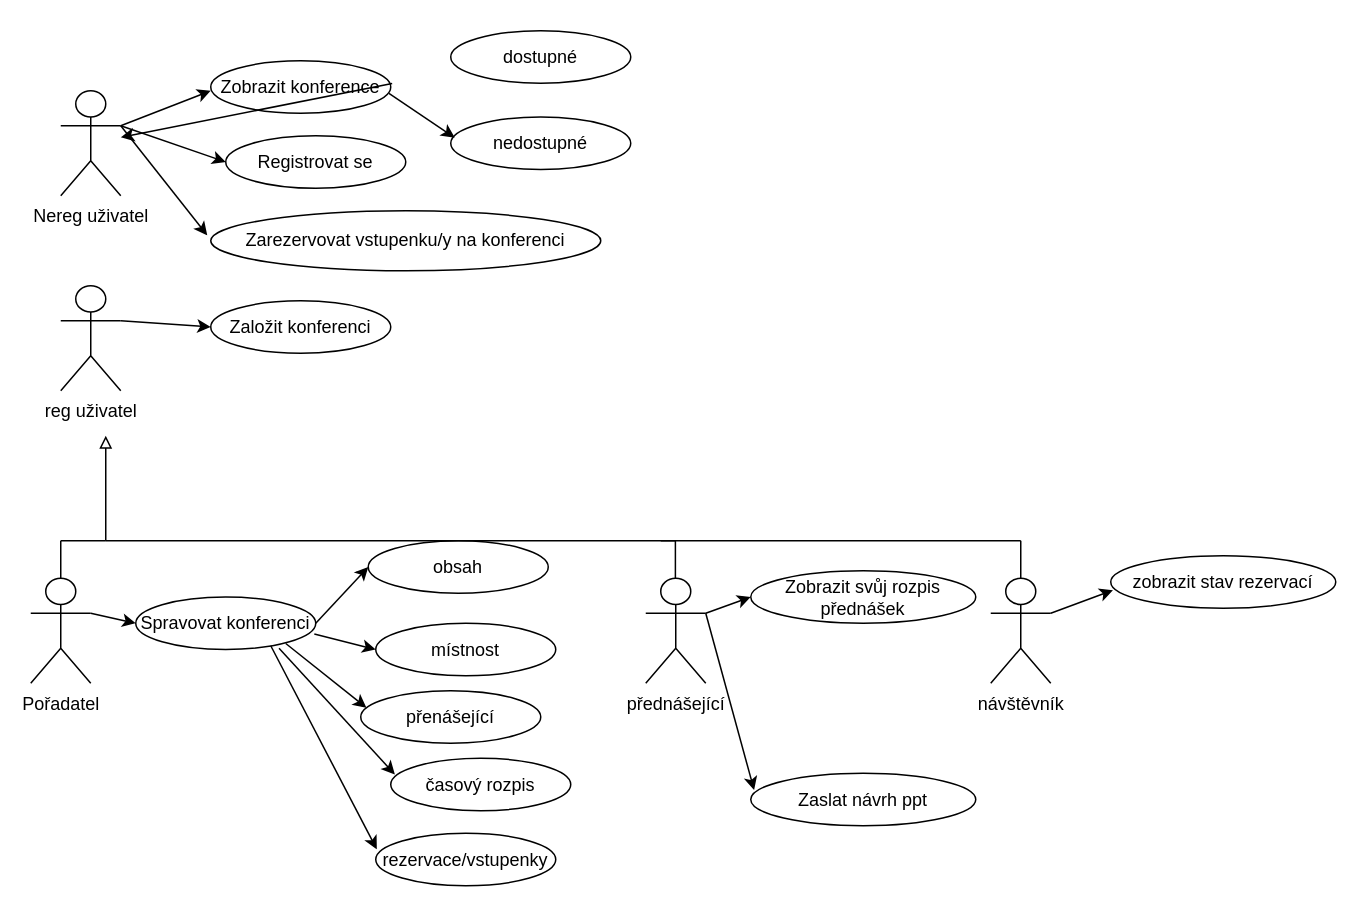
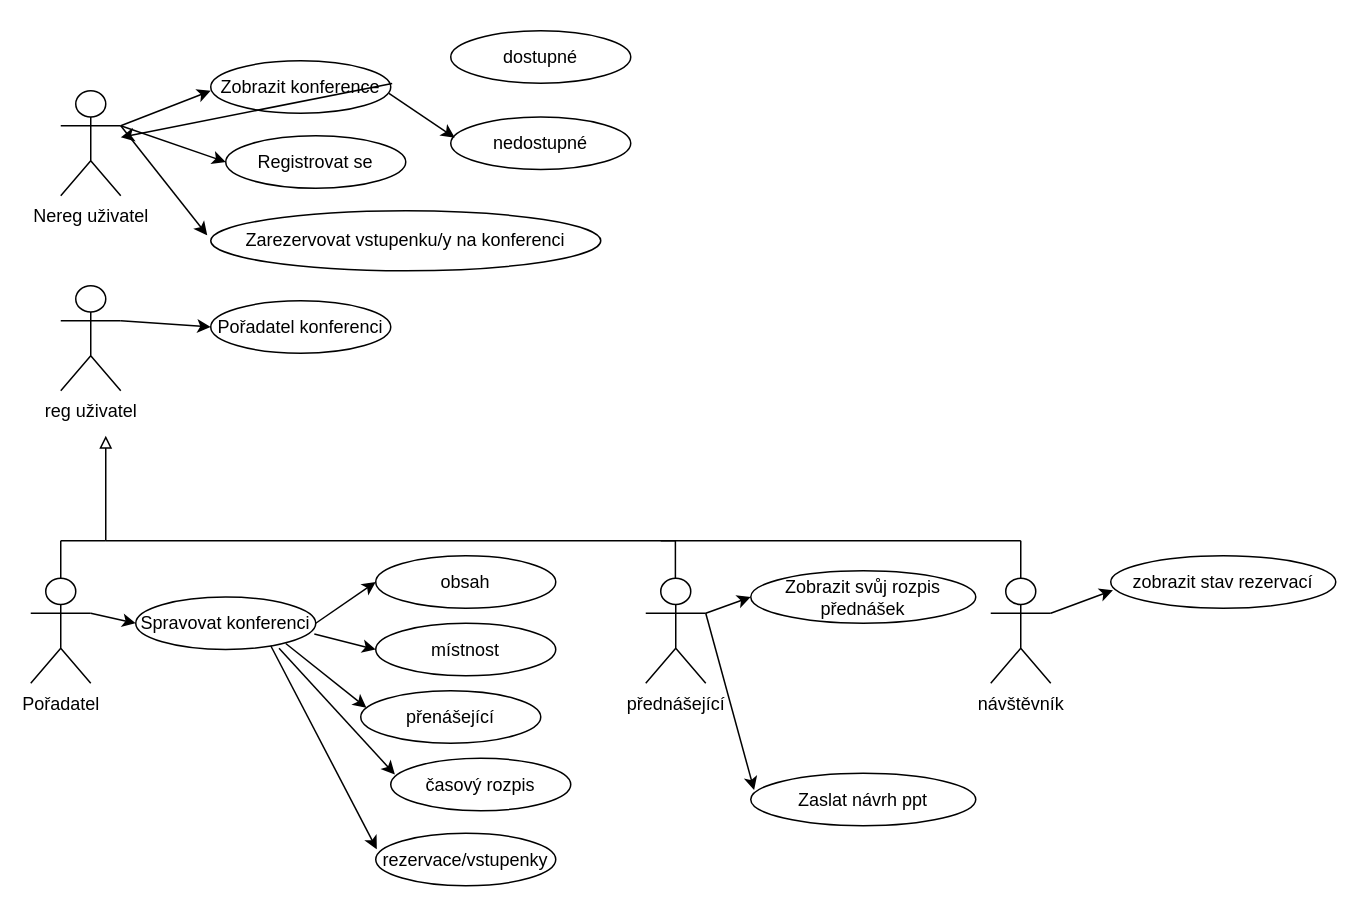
  <mxCell id="0" />
  <mxCell id="1" parent="0" />
  <mxCell id="2" value="Pořadatel" style="shape=umlActor;verticalLabelPosition=bottom;verticalAlign=top;html=1;outlineConnect=0;" vertex="1" parent="1"><mxGeometry x="20" y="385" width="40" height="70" as="geometry" /></mxCell>
  <mxCell id="3" value="Nereg uživatel" style="shape=umlActor;verticalLabelPosition=bottom;verticalAlign=top;html=1;outlineConnect=0;" vertex="1" parent="1"><mxGeometry x="40" y="60" width="40" height="70" as="geometry" /></mxCell>
  <mxCell id="4" value="Zobrazit konference" style="ellipse;whiteSpace=wrap;html=1;" vertex="1" parent="1"><mxGeometry x="140" y="40" width="120" height="35" as="geometry" /></mxCell>
  <mxCell id="5" value="nedostupné" style="ellipse;whiteSpace=wrap;html=1;" vertex="1" parent="1"><mxGeometry x="300" y="77.5" width="120" height="35" as="geometry" /></mxCell>
  <mxCell id="6" value="" style="endArrow=classic;html=1;rounded=0;exitX=1;exitY=0.333;exitDx=0;exitDy=0;exitPerimeter=0;" edge="1" parent="1" source="3"><mxGeometry width="50" height="50" relative="1" as="geometry"><mxPoint x="90" y="110" as="sourcePoint" /><mxPoint x="140" y="60" as="targetPoint" /></mxGeometry></mxCell>
  <mxCell id="7" value="dostupné" style="ellipse;whiteSpace=wrap;html=1;" vertex="1" parent="1"><mxGeometry x="300" width="120" height="35" as="geometry" y="20" /></mxCell>
  <mxCell id="8" value="" style="endArrow=classic;html=1;rounded=0;exitX=1.008;exitY=0.433;exitDx=0;exitDy=0;exitPerimeter=0;" edge="1" parent="1" source="4" target="3"><mxGeometry width="50" height="50" relative="1" as="geometry"><mxPoint x="234" y="100" as="sourcePoint" /><mxPoint x="284" y="50" as="targetPoint" /></mxGeometry></mxCell>
  <mxCell id="9" value="" style="endArrow=classic;html=1;rounded=0;entryX=0.022;entryY=0.392;entryDx=0;entryDy=0;entryPerimeter=0;exitX=0.99;exitY=0.622;exitDx=0;exitDy=0;exitPerimeter=0;" edge="1" parent="1" source="4" target="5"><mxGeometry width="50" height="50" relative="1" as="geometry"><mxPoint x="271" y="65" as="sourcePoint" /><mxPoint x="294" y="55" as="targetPoint" /></mxGeometry></mxCell>
  <mxCell id="10" value="Registrovat se" style="ellipse;whiteSpace=wrap;html=1;" vertex="1" parent="1"><mxGeometry x="150" y="90" width="120" height="35" as="geometry" /></mxCell>
  <mxCell id="11" value="" style="endArrow=classic;html=1;rounded=0;exitX=1;exitY=0.333;exitDx=0;exitDy=0;exitPerimeter=0;entryX=0;entryY=0.5;entryDx=0;entryDy=0;" edge="1" parent="1" source="3" target="10"><mxGeometry width="50" height="50" relative="1" as="geometry"><mxPoint x="90" y="93" as="sourcePoint" /><mxPoint x="150" y="70" as="targetPoint" /></mxGeometry></mxCell>
  <mxCell id="12" value="Zarezervovat vstupenku/y na konferenci" style="ellipse;whiteSpace=wrap;html=1;" vertex="1" parent="1"><mxGeometry x="140" y="140" width="260" height="40" as="geometry" /></mxCell>
  <mxCell id="13" value="" style="endArrow=classic;html=1;rounded=0;exitX=1;exitY=0.333;exitDx=0;exitDy=0;exitPerimeter=0;entryX=-0.009;entryY=0.409;entryDx=0;entryDy=0;entryPerimeter=0;" edge="1" parent="1" source="3" target="12"><mxGeometry width="50" height="50" relative="1" as="geometry"><mxPoint x="90" y="93" as="sourcePoint" /><mxPoint x="150" y="123" as="targetPoint" /></mxGeometry></mxCell>
  <mxCell id="14" value="Spravovat konferenci" style="ellipse;whiteSpace=wrap;html=1;" vertex="1" parent="1"><mxGeometry x="90" y="397.5" width="120" height="35" as="geometry" /></mxCell>
  <mxCell id="15" value="" style="endArrow=classic;html=1;rounded=0;entryX=0;entryY=0.5;entryDx=0;entryDy=0;exitX=1;exitY=0.333;exitDx=0;exitDy=0;exitPerimeter=0;" edge="1" parent="1" source="2" target="14"><mxGeometry width="50" height="50" relative="1" as="geometry"><mxPoint x="270" y="370" as="sourcePoint" /><mxPoint x="309" y="350" as="targetPoint" /></mxGeometry></mxCell>
- <mxCell id="16" value="obsah" style="ellipse;whiteSpace=wrap;html=1;" vertex="1" parent="1"><mxGeometry x="245" y="360" width="120" height="35" as="geometry" /></mxCell>
+ <mxCell id="16" value="obsah" style="ellipse;whiteSpace=wrap;html=1;" vertex="1" parent="1"><mxGeometry x="250" y="370" width="120" height="35" as="geometry" /></mxCell>
  <mxCell id="17" value="místnost" style="ellipse;whiteSpace=wrap;html=1;" vertex="1" parent="1"><mxGeometry x="250" y="415" width="120" height="35" as="geometry" /></mxCell>
  <mxCell id="18" value="" style="endArrow=classic;html=1;rounded=0;entryX=0;entryY=0.5;entryDx=0;entryDy=0;exitX=1;exitY=0.5;exitDx=0;exitDy=0;" edge="1" parent="1" source="14" target="16"><mxGeometry width="50" height="50" relative="1" as="geometry"><mxPoint x="200" y="379.5" as="sourcePoint" /><mxPoint x="250" y="379.5" as="targetPoint" /></mxGeometry></mxCell>
  <mxCell id="19" value="" style="endArrow=classic;html=1;rounded=0;entryX=0;entryY=0.5;entryDx=0;entryDy=0;exitX=0.992;exitY=0.705;exitDx=0;exitDy=0;exitPerimeter=0;" edge="1" parent="1" source="14" target="17"><mxGeometry width="50" height="50" relative="1" as="geometry"><mxPoint x="210" y="425" as="sourcePoint" /><mxPoint x="240" y="415" as="targetPoint" /></mxGeometry></mxCell>
  <mxCell id="20" value="" style="endArrow=classic;html=1;rounded=0;exitX=0.962;exitY=0.794;exitDx=0;exitDy=0;exitPerimeter=0;entryX=0.032;entryY=0.327;entryDx=0;entryDy=0;entryPerimeter=0;" edge="1" parent="1" target="21"><mxGeometry width="50" height="50" relative="1" as="geometry"><mxPoint x="190" y="428.5" as="sourcePoint" /><mxPoint x="240" y="460" as="targetPoint" /></mxGeometry></mxCell>
  <mxCell id="21" value="přenášející" style="ellipse;whiteSpace=wrap;html=1;" vertex="1" parent="1"><mxGeometry x="240" y="460" width="120" height="35" as="geometry" /></mxCell>
  <mxCell id="22" value="časový rozpis" style="ellipse;whiteSpace=wrap;html=1;" vertex="1" parent="1"><mxGeometry x="260" y="505" width="120" height="35" as="geometry" /></mxCell>
  <mxCell id="23" value="" style="endArrow=classic;html=1;rounded=0;exitX=0.796;exitY=0.976;exitDx=0;exitDy=0;exitPerimeter=0;entryX=0.023;entryY=0.309;entryDx=0;entryDy=0;entryPerimeter=0;" edge="1" parent="1" source="14" target="22"><mxGeometry width="50" height="50" relative="1" as="geometry"><mxPoint x="186" y="456.25" as="sourcePoint" /><mxPoint x="240" y="498.75" as="targetPoint" /></mxGeometry></mxCell>
  <mxCell id="24" value="rezervace/vstupenky" style="ellipse;whiteSpace=wrap;html=1;" vertex="1" parent="1"><mxGeometry x="250" y="555" width="120" height="35" as="geometry" /></mxCell>
  <mxCell id="25" value="" style="endArrow=classic;html=1;rounded=0;exitX=0.75;exitY=0.929;exitDx=0;exitDy=0;exitPerimeter=0;entryX=0.006;entryY=0.307;entryDx=0;entryDy=0;entryPerimeter=0;" edge="1" parent="1" source="14" target="24"><mxGeometry width="50" height="50" relative="1" as="geometry"><mxPoint x="173" y="456" as="sourcePoint" /><mxPoint x="240" y="545" as="targetPoint" /></mxGeometry></mxCell>
  <mxCell id="26" value="reg uživatel" style="shape=umlActor;verticalLabelPosition=bottom;verticalAlign=top;html=1;outlineConnect=0;" vertex="1" parent="1"><mxGeometry x="40" y="190" width="40" height="70" as="geometry" /></mxCell>
- <mxCell id="27" value="Založit konferenci" style="ellipse;whiteSpace=wrap;html=1;" vertex="1" parent="1"><mxGeometry x="140" y="200" width="120" height="35" as="geometry" /></mxCell>
+ <mxCell id="27" value="Pořadatel konferenci" style="ellipse;whiteSpace=wrap;html=1;" vertex="1" parent="1"><mxGeometry x="140" y="200" width="120" height="35" as="geometry" /></mxCell>
  <mxCell id="28" value="" style="endArrow=classic;html=1;rounded=0;exitX=1;exitY=0.333;exitDx=0;exitDy=0;exitPerimeter=0;entryX=0;entryY=0.5;entryDx=0;entryDy=0;" edge="1" parent="1" source="26" target="27"><mxGeometry width="50" height="50" relative="1" as="geometry"><mxPoint x="90" y="223" as="sourcePoint" /><mxPoint x="152" y="177" as="targetPoint" /></mxGeometry></mxCell>
  <mxCell id="29" value="přednášející" style="shape=umlActor;verticalLabelPosition=bottom;verticalAlign=top;html=1;outlineConnect=0;" vertex="1" parent="1"><mxGeometry x="430" y="385" width="40" height="70" as="geometry" /></mxCell>
  <mxCell id="30" value="" style="endArrow=block;html=1;rounded=0;endFill=0;" edge="1" parent="1"><mxGeometry width="50" height="50" relative="1" as="geometry"><mxPoint x="70" y="360" as="sourcePoint" /><mxPoint x="70" y="290" as="targetPoint" /></mxGeometry></mxCell>
  <mxCell id="31" value="" style="endArrow=none;html=1;rounded=0;" edge="1" parent="1"><mxGeometry width="50" height="50" relative="1" as="geometry"><mxPoint x="40" y="360" as="sourcePoint" /><mxPoint x="70" y="360" as="targetPoint" /></mxGeometry></mxCell>
  <mxCell id="32" value="" style="endArrow=none;html=1;rounded=0;exitX=0.5;exitY=0;exitDx=0;exitDy=0;exitPerimeter=0;" edge="1" parent="1" source="2"><mxGeometry width="50" height="50" relative="1" as="geometry"><mxPoint x="50" y="370" as="sourcePoint" /><mxPoint x="40" y="360" as="targetPoint" /></mxGeometry></mxCell>
  <mxCell id="33" value="" style="endArrow=none;html=1;rounded=0;" edge="1" parent="1"><mxGeometry width="50" height="50" relative="1" as="geometry"><mxPoint x="70" y="360" as="sourcePoint" /><mxPoint x="450" y="360" as="targetPoint" /></mxGeometry></mxCell>
  <mxCell id="34" value="" style="endArrow=none;html=1;rounded=0;exitX=0.5;exitY=0;exitDx=0;exitDy=0;exitPerimeter=0;" edge="1" parent="1"><mxGeometry width="50" height="50" relative="1" as="geometry"><mxPoint x="449.76" y="385" as="sourcePoint" /><mxPoint x="449.76" y="360" as="targetPoint" /></mxGeometry></mxCell>
  <mxCell id="35" value="" style="endArrow=none;html=1;rounded=0;exitX=0.5;exitY=0;exitDx=0;exitDy=0;exitPerimeter=0;" edge="1" parent="1" source="37"><mxGeometry width="50" height="50" relative="1" as="geometry"><mxPoint x="679.94" y="380" as="sourcePoint" /><mxPoint x="680" y="360" as="targetPoint" /></mxGeometry></mxCell>
  <mxCell id="36" value="" style="endArrow=none;html=1;rounded=0;" edge="1" parent="1"><mxGeometry width="50" height="50" relative="1" as="geometry"><mxPoint x="440" y="360" as="sourcePoint" /><mxPoint x="680" y="360" as="targetPoint" /></mxGeometry></mxCell>
  <mxCell id="37" value="návštěvník" style="shape=umlActor;verticalLabelPosition=bottom;verticalAlign=top;html=1;outlineConnect=0;" vertex="1" parent="1"><mxGeometry x="660" y="385" width="40" height="70" as="geometry" /></mxCell>
  <mxCell id="38" value="" style="endArrow=classic;html=1;rounded=0;exitX=1;exitY=0.333;exitDx=0;exitDy=0;exitPerimeter=0;entryX=0;entryY=0.5;entryDx=0;entryDy=0;" edge="1" parent="1" source="29"><mxGeometry width="50" height="50" relative="1" as="geometry"><mxPoint x="480" y="405" as="sourcePoint" /><mxPoint x="500" y="397.5" as="targetPoint" /></mxGeometry></mxCell>
  <mxCell id="39" value="Zobrazit svůj rozpis přednášek" style="ellipse;whiteSpace=wrap;html=1;" vertex="1" parent="1"><mxGeometry x="500" y="380" width="150" height="35" as="geometry" /></mxCell>
  <mxCell id="40" value="Zaslat návrh ppt" style="ellipse;whiteSpace=wrap;html=1;" vertex="1" parent="1"><mxGeometry x="500" y="515" width="150" height="35" as="geometry" /></mxCell>
  <mxCell id="41" value="" style="endArrow=classic;html=1;rounded=0;exitX=1;exitY=0.333;exitDx=0;exitDy=0;exitPerimeter=0;entryX=0.015;entryY=0.321;entryDx=0;entryDy=0;entryPerimeter=0;" edge="1" parent="1" source="29" target="40"><mxGeometry width="50" height="50" relative="1" as="geometry"><mxPoint x="480" y="418" as="sourcePoint" /><mxPoint x="510" y="407.5" as="targetPoint" /></mxGeometry></mxCell>
  <mxCell id="42" value="zobrazit stav rezervací" style="ellipse;whiteSpace=wrap;html=1;" vertex="1" parent="1"><mxGeometry x="740" y="370" width="150" height="35" as="geometry" /></mxCell>
  <mxCell id="43" value="" style="endArrow=classic;html=1;rounded=0;exitX=1;exitY=0.333;exitDx=0;exitDy=0;exitPerimeter=0;entryX=0.01;entryY=0.656;entryDx=0;entryDy=0;entryPerimeter=0;" edge="1" parent="1" source="37" target="42"><mxGeometry width="50" height="50" relative="1" as="geometry"><mxPoint x="770" y="450" as="sourcePoint" /><mxPoint x="800" y="439.5" as="targetPoint" /></mxGeometry></mxCell>
